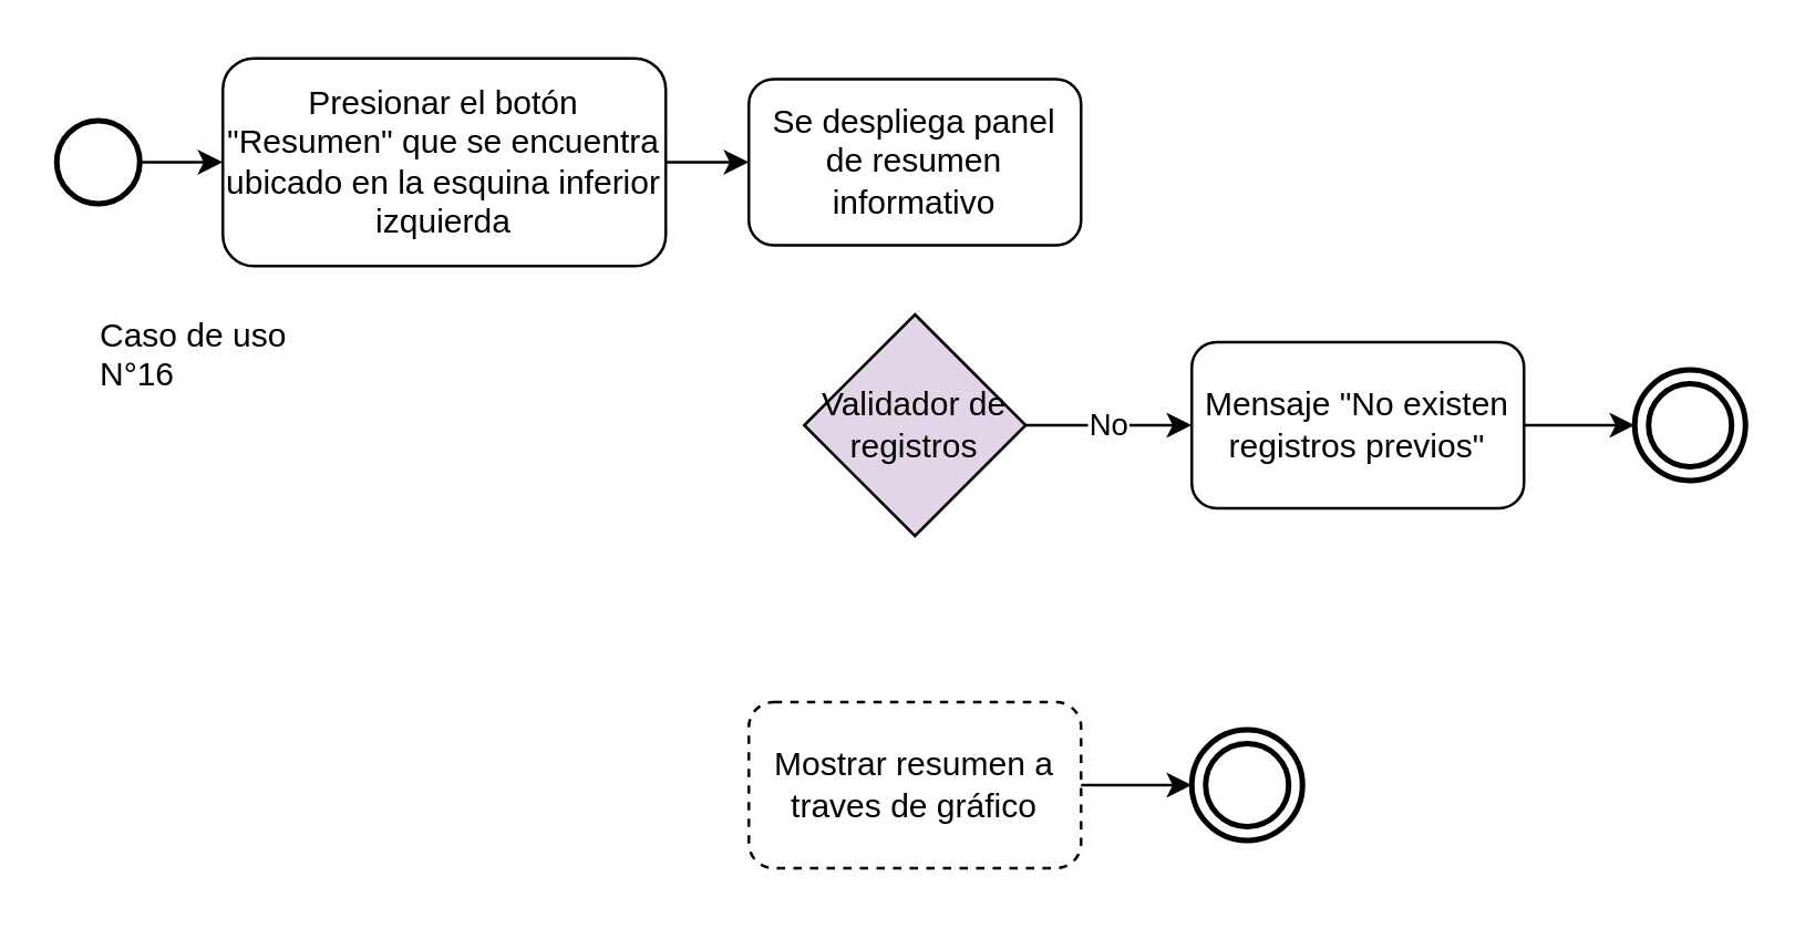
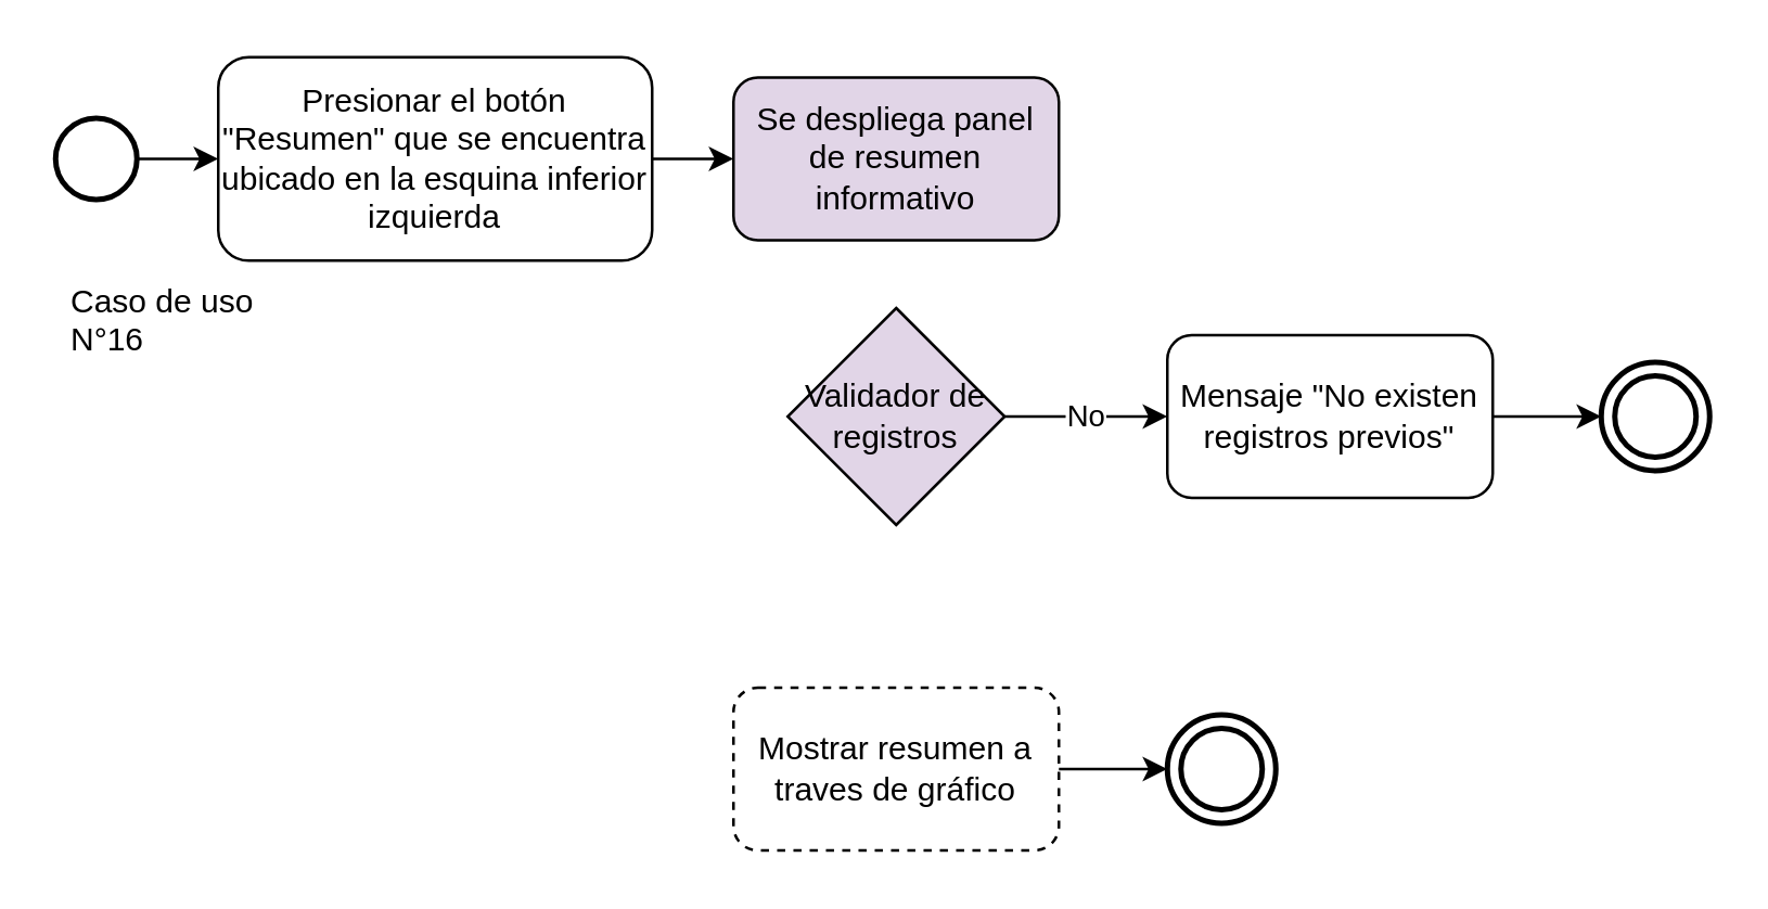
  <mxCell id="0" />
  <mxCell id="1" parent="0" />
  <mxCell id="2" value="" style="strokeWidth=2;html=1;shape=mxgraph.flowchart.start_2;whiteSpace=wrap;" parent="1" vertex="1"><mxGeometry x="20" y="43" width="30" height="30" as="geometry" /></mxCell>
  <mxCell id="3" value="" style="ellipse;shape=doubleEllipse;whiteSpace=wrap;html=1;aspect=fixed;perimeterSpacing=0;strokeWidth=2;" parent="1" vertex="1"><mxGeometry x="430" y="263" width="40" height="40" as="geometry" /></mxCell>
  <mxCell id="4" value="Presionar el botón &quot;Resumen&quot; que se encuentra ubicado en la esquina inferior izquierda" style="rounded=1;whiteSpace=wrap;html=1;" parent="1" vertex="1"><mxGeometry x="80" y="20.5" width="160" height="75" as="geometry" /></mxCell>
  <mxCell id="5" value="" style="endArrow=classic;html=1;rounded=0;exitX=1;exitY=0.5;exitDx=0;exitDy=0;exitPerimeter=0;entryX=0;entryY=0.5;entryDx=0;entryDy=0;" parent="1" source="2" target="4" edge="1"><mxGeometry width="50" height="50" relative="1" as="geometry"><mxPoint x="170" y="348" as="sourcePoint" /><mxPoint x="220" y="298" as="targetPoint" /></mxGeometry></mxCell>
  <mxCell id="6" value="" style="endArrow=classic;html=1;rounded=0;exitX=1;exitY=0.5;exitDx=0;exitDy=0;entryX=0;entryY=0.5;entryDx=0;entryDy=0;" parent="1" source="4" target="12" edge="1"><mxGeometry width="50" height="50" relative="1" as="geometry"><mxPoint x="70" y="83" as="sourcePoint" /><mxPoint x="120" y="83" as="targetPoint" /></mxGeometry></mxCell>
  <mxCell id="7" value="Validador de registros" style="rhombus;whiteSpace=wrap;html=1;fillColor=#e1d5e7;" parent="1" vertex="1"><mxGeometry x="290" y="113" width="80" height="80" as="geometry" /></mxCell>
  <mxCell id="8" value="Mensaje &quot;No existen registros previos&quot;" style="rounded=1;whiteSpace=wrap;html=1;" parent="1" vertex="1"><mxGeometry x="430" y="123" width="120" height="60" as="geometry" /></mxCell>
  <mxCell id="9" value="No" style="endArrow=classic;html=1;rounded=0;exitX=1;exitY=0.5;exitDx=0;exitDy=0;entryX=0;entryY=0.5;entryDx=0;entryDy=0;" parent="1" source="7" target="8" edge="1"><mxGeometry width="50" height="50" relative="1" as="geometry"><mxPoint x="380" y="113" as="sourcePoint" /><mxPoint x="380" y="143" as="targetPoint" /><Array as="points" /></mxGeometry></mxCell>
  <mxCell id="10" value="Mostrar resumen a traves de gráfico" style="rounded=1;whiteSpace=wrap;html=1;dashed=1;" parent="1" vertex="1"><mxGeometry x="270" y="253" width="120" height="60" as="geometry" /></mxCell>
  <mxCell id="11" value="" style="endArrow=classic;html=1;rounded=0;exitX=1;exitY=0.5;exitDx=0;exitDy=0;entryX=0;entryY=0.5;entryDx=0;entryDy=0;" parent="1" source="10" target="3" edge="1"><mxGeometry width="50" height="50" relative="1" as="geometry"><mxPoint x="380" y="113" as="sourcePoint" /><mxPoint x="430" y="283" as="targetPoint" /><Array as="points" /></mxGeometry></mxCell>
- <mxCell id="12" value="Se despliega panel de resumen informativo" style="rounded=1;whiteSpace=wrap;html=1;" parent="1" vertex="1"><mxGeometry x="270" y="28" width="120" height="60" as="geometry" /></mxCell>
- <mxCell id="13" value="Caso de uso N°16" style="text;strokeColor=none;fillColor=none;align=left;verticalAlign=middle;spacingLeft=4;spacingRight=4;overflow=hidden;points=[[0,0.5],[1,0.5]];portConstraint=eastwest;rotatable=0;whiteSpace=wrap;html=1;" parent="1" vertex="1"><mxGeometry x="30" y="110.5" width="80" height="30" as="geometry" /></mxCell>
+ <mxCell id="12" value="Se despliega panel de resumen informativo" style="rounded=1;whiteSpace=wrap;html=1;fillColor=#e1d5e7;" parent="1" vertex="1"><mxGeometry x="270" y="28" width="120" height="60" as="geometry" /></mxCell>
+ <mxCell id="13" value="Caso de uso N°16" style="text;strokeColor=none;fillColor=none;align=left;verticalAlign=middle;spacingLeft=4;spacingRight=4;overflow=hidden;points=[[0,0.5],[1,0.5]];portConstraint=eastwest;rotatable=0;whiteSpace=wrap;html=1;" parent="1" vertex="1"><mxGeometry x="20" y="100.5" width="80" height="30" as="geometry" /></mxCell>
  <mxCell id="14" value="" style="ellipse;shape=doubleEllipse;whiteSpace=wrap;html=1;aspect=fixed;perimeterSpacing=0;strokeWidth=2;" vertex="1" parent="1"><mxGeometry x="590" y="133" width="40" height="40" as="geometry" /></mxCell>
  <mxCell id="15" value="" style="endArrow=classic;html=1;rounded=0;entryX=0;entryY=0.5;entryDx=0;entryDy=0;exitX=1;exitY=0.5;exitDx=0;exitDy=0;" edge="1" parent="1" target="14" source="8"><mxGeometry width="50" height="50" relative="1" as="geometry"><mxPoint x="550" y="153" as="sourcePoint" /><mxPoint x="630" y="163" as="targetPoint" /><Array as="points" /></mxGeometry></mxCell>
